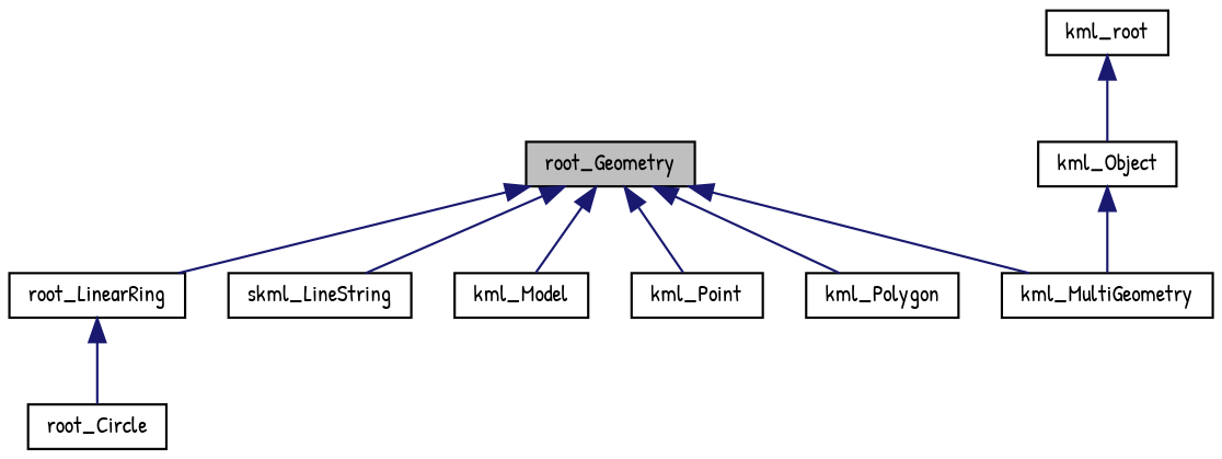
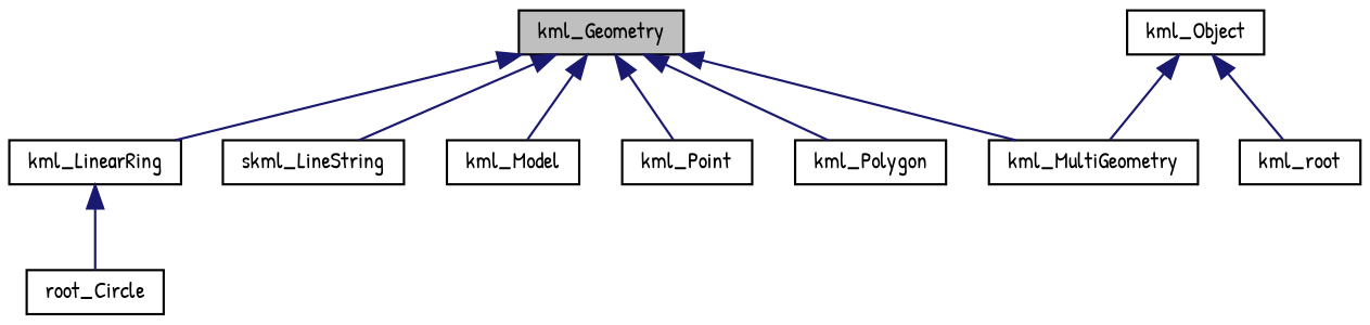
  digraph {
    fontname="Patrick Hand"
    node [color=black fontname="Patrick Hand" fontsize=10 shape=record]
    edge [color=midnightblue dir=back fontname="Patrick Hand" fontsize=10 labelfontname=FreeSans labelfontsize=10 style=solid]
-   n1 [fillcolor=grey75 fontcolor=black height=0.2 label=root_Geometry style=filled width=0.4]
-   n2 [height=0.2 label=root_LinearRing width=0.4]
+   n1 [fillcolor=grey75 fontcolor=black height=0.2 label=kml_Geometry style=filled width=0.4]
+   n2 [height=0.2 label=kml_LinearRing width=0.4]
    n3 [height=0.2 label=skml_LineString width=0.4]
    n4 [height=0.2 label=kml_Model width=0.4]
    n5 [height=0.2 label=kml_MultiGeometry width=0.4]
    n6 [height=0.2 label=kml_Point width=0.4]
    n7 [height=0.2 label=kml_Polygon width=0.4]
    n8 [height=0.2 label=root_Circle width=0.4]
    n9 [height=0.2 label=kml_Object width=0.4]
    n10 [height=0.2 label=kml_root width=0.4]
    n1 -> n2
    n1 -> n3
    n1 -> n4
    n1 -> n5
    n1 -> n6
    n1 -> n7
    n2 -> n8
    n9 -> n5
-   n10 -> n9
+   n9 -> n10
  }
